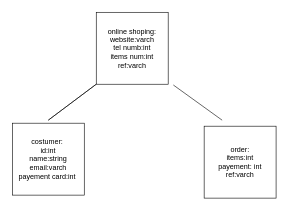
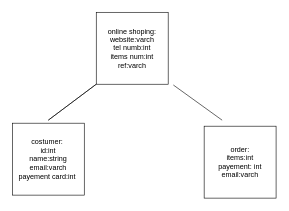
  <mxCell id="0" />
  <mxCell id="1" parent="0" />
  <mxCell id="2" value="online shoping:&lt;br&gt;website:varch&lt;br&gt;tel numb:int&lt;br&gt;items num:int&lt;br&gt;ref:varch&lt;br&gt;" style="whiteSpace=wrap;html=1;aspect=fixed;" vertex="1" parent="1"><mxGeometry x="160" y="20" width="120" height="120" as="geometry" /></mxCell>
  <mxCell id="3" value="costumer:&amp;nbsp;&lt;br&gt;id:int&lt;br&gt;name:string&lt;br&gt;email:varch&lt;br&gt;payement card:int&amp;nbsp;&lt;br&gt;" style="whiteSpace=wrap;html=1;aspect=fixed;" vertex="1" parent="1"><mxGeometry x="20" y="205" width="120" height="120" as="geometry" /></mxCell>
- <mxCell id="4" value="order:&lt;br&gt;items:int&lt;br&gt;payement: int&lt;br&gt;ref:varch" style="whiteSpace=wrap;html=1;aspect=fixed;" vertex="1" parent="1"><mxGeometry x="340" y="210" width="120" height="120" as="geometry" /></mxCell>
+ <mxCell id="4" value="order:&lt;br&gt;items:int&lt;br&gt;payement: int&lt;br&gt;email:varch" style="whiteSpace=wrap;html=1;aspect=fixed;" vertex="1" parent="1"><mxGeometry x="340" y="210" width="120" height="120" as="geometry" /></mxCell>
  <mxCell id="5" value="" style="endArrow=none;html=1;rounded=0;entryX=0;entryY=1;entryDx=0;entryDy=0;exitX=0;exitY=1;exitDx=0;exitDy=0;" edge="1" parent="1" source="2" target="2"><mxGeometry width="50" height="50" relative="1" as="geometry"><mxPoint x="160" y="110" as="sourcePoint" /><mxPoint x="210" y="60" as="targetPoint" /><Array as="points"><mxPoint x="80" y="200" /></Array></mxGeometry></mxCell>
  <mxCell id="6" value="" style="endArrow=none;html=1;rounded=0;entryX=1.072;entryY=1.011;entryDx=0;entryDy=0;entryPerimeter=0;" edge="1" parent="1" target="2"><mxGeometry width="50" height="50" relative="1" as="geometry"><mxPoint x="370" y="200" as="sourcePoint" /><mxPoint x="210" y="60" as="targetPoint" /></mxGeometry></mxCell>
